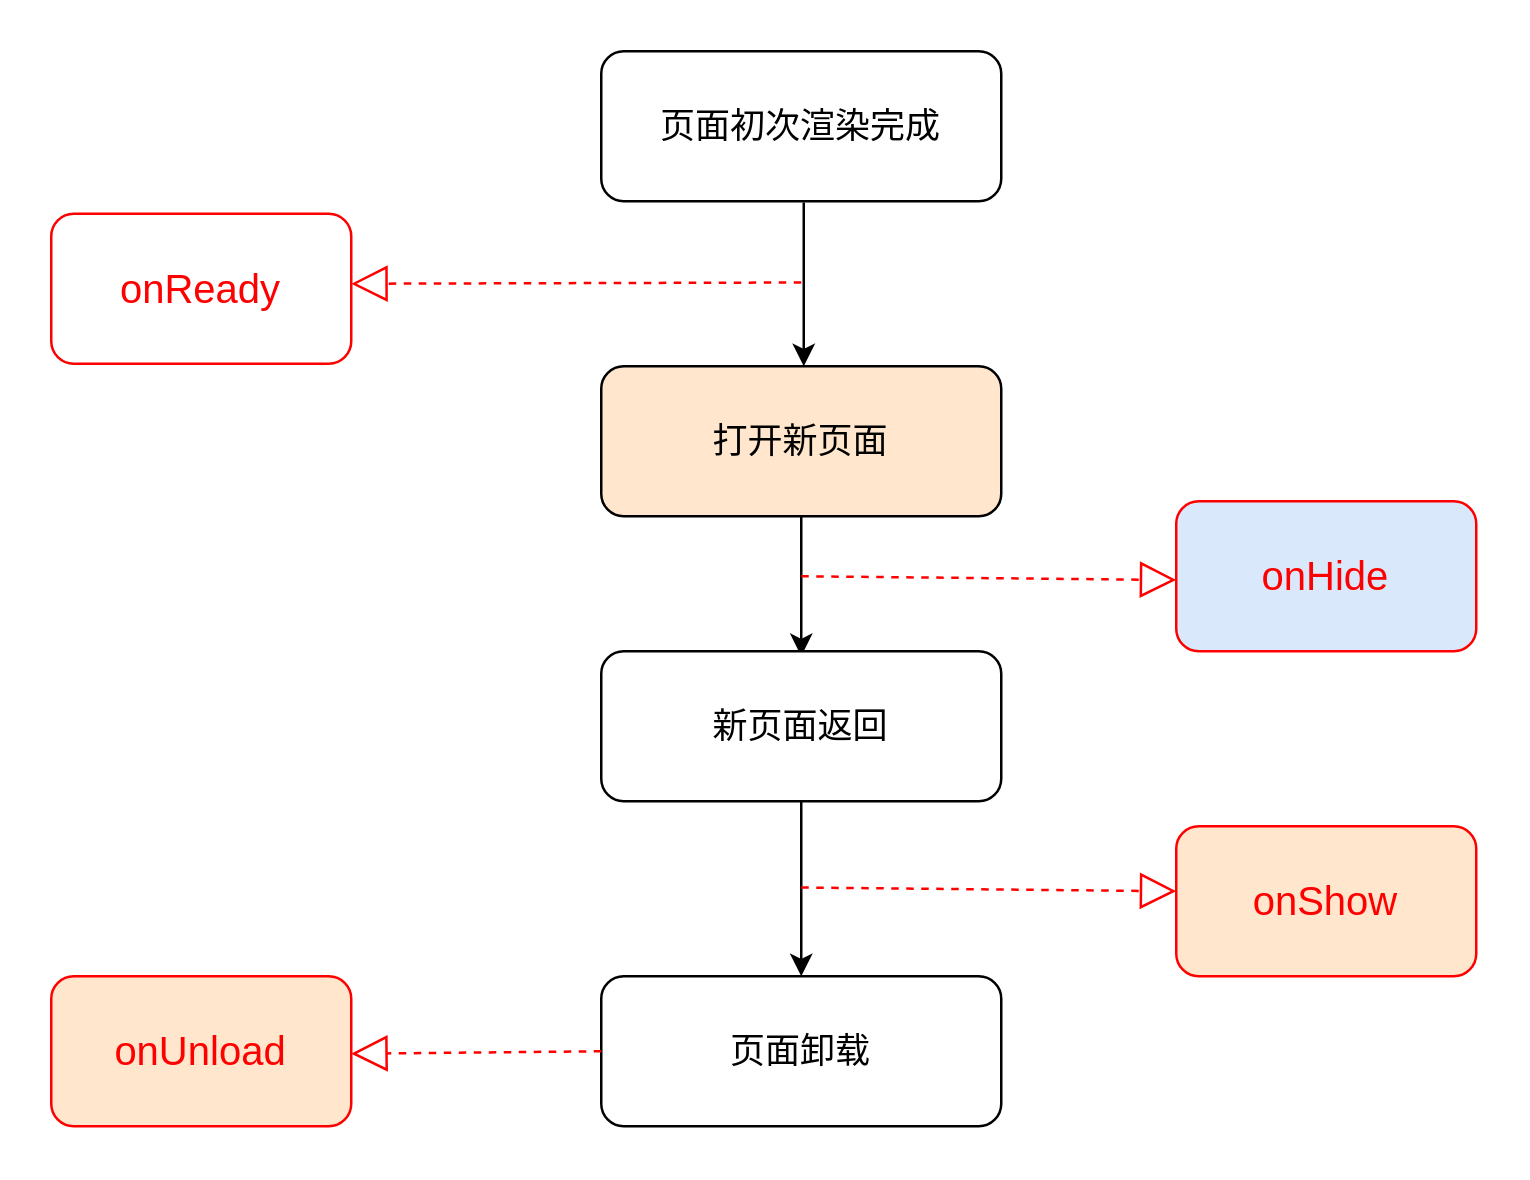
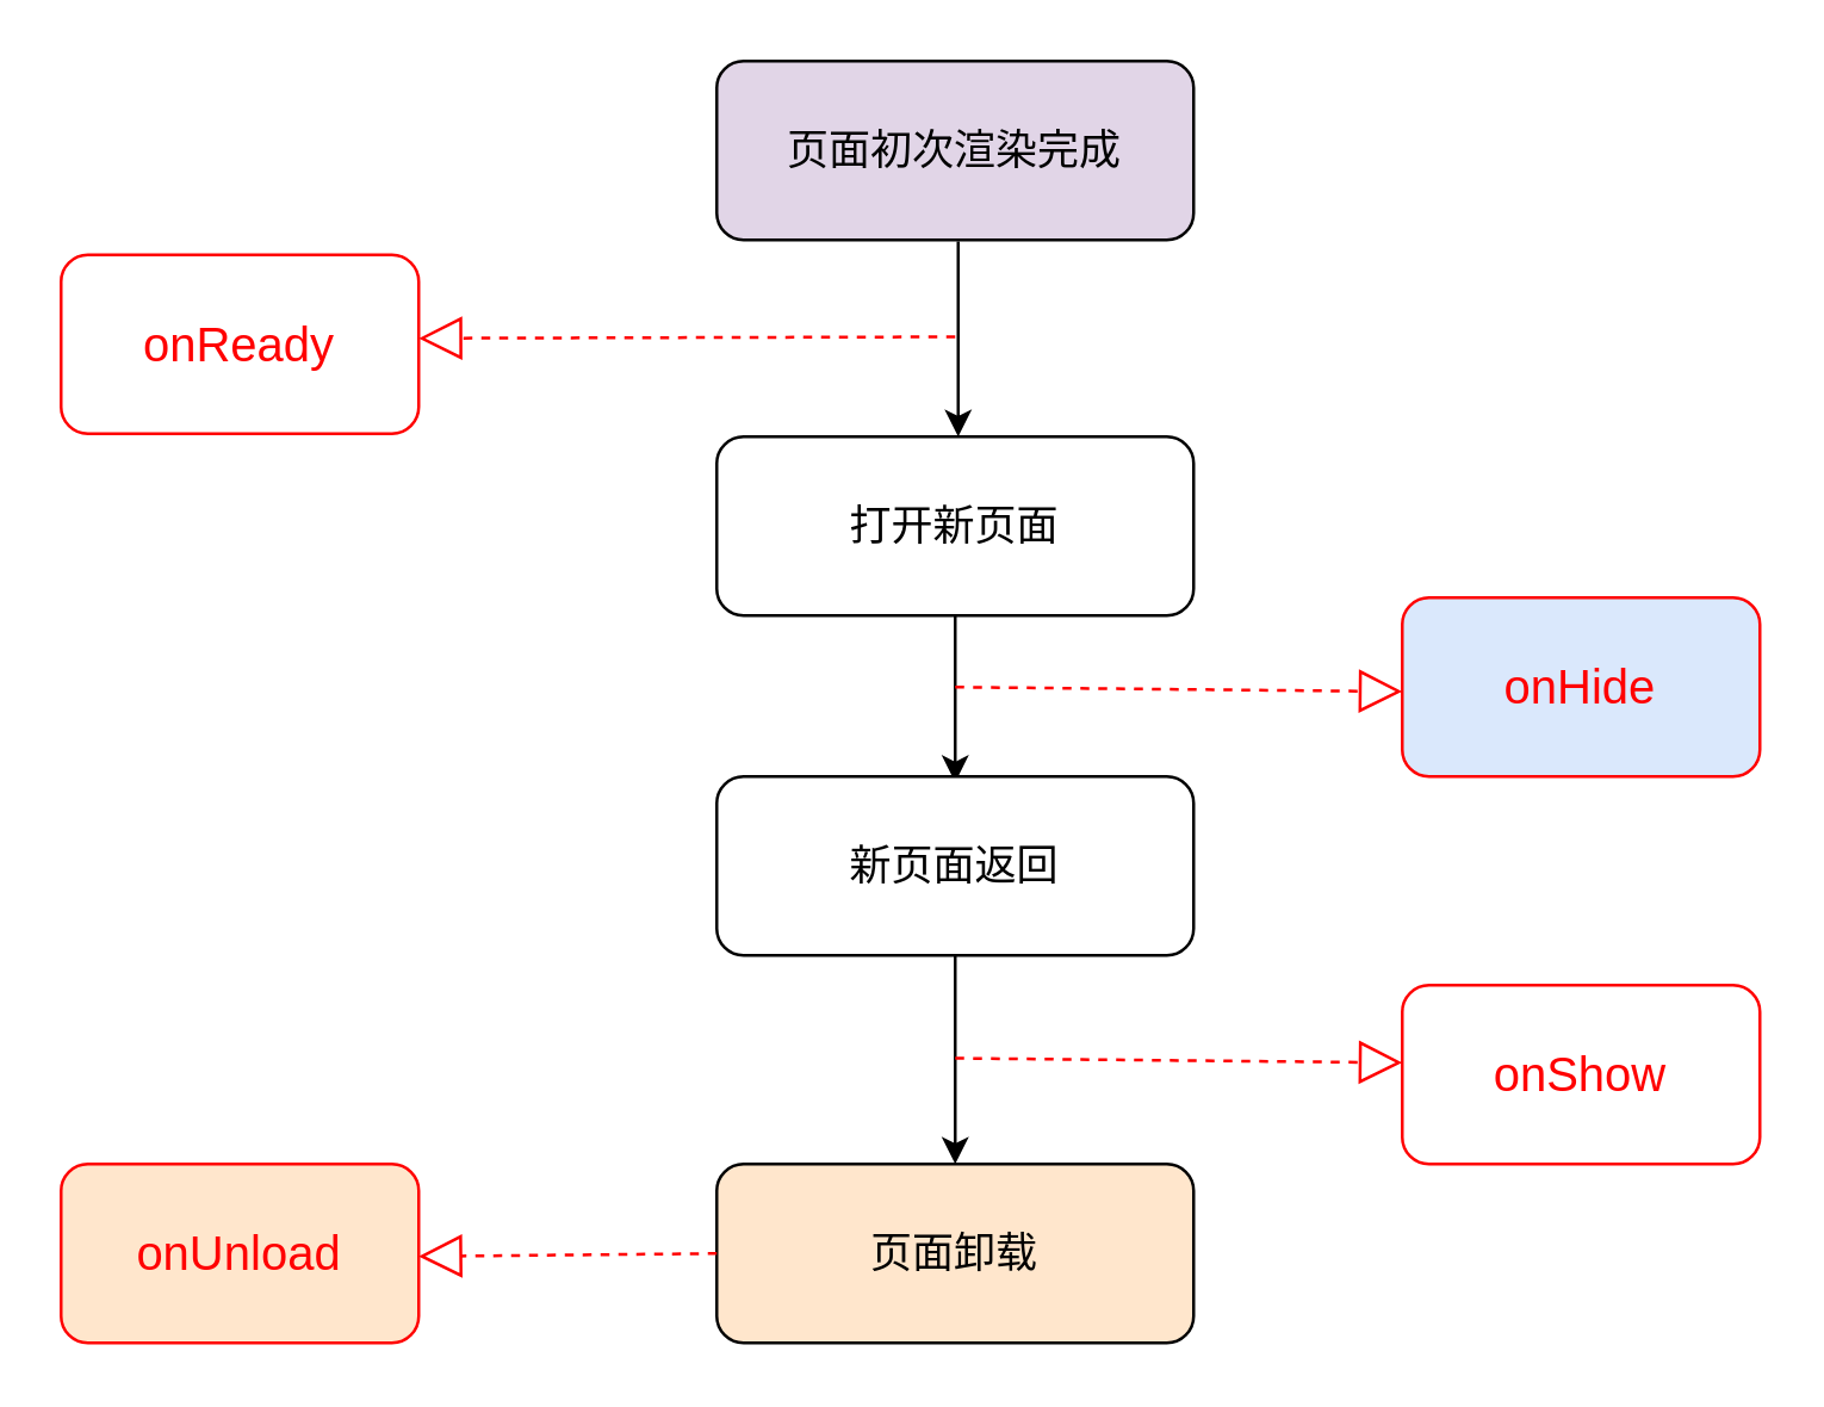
  <mxCell id="0" />
  <mxCell id="1" parent="0" />
- <mxCell id="2" value="&lt;font style=&quot;font-size: 14px&quot;&gt;页面初次渲染完成&lt;/font&gt;" style="rounded=1;whiteSpace=wrap;html=1;" vertex="1" parent="1"><mxGeometry x="240" y="20" width="160" height="60" as="geometry" /></mxCell>
+ <mxCell id="2" value="&lt;font style=&quot;font-size: 14px&quot;&gt;页面初次渲染完成&lt;/font&gt;" style="rounded=1;whiteSpace=wrap;html=1;fillColor=#e1d5e7;" vertex="1" parent="1"><mxGeometry x="240" y="20" width="160" height="60" as="geometry" /></mxCell>
  <mxCell id="3" value="" style="endArrow=classic;html=1;" edge="1" parent="1"><mxGeometry width="50" height="50" relative="1" as="geometry"><mxPoint x="321" y="80.5" as="sourcePoint" /><mxPoint x="321" y="146" as="targetPoint" /></mxGeometry></mxCell>
- <mxCell id="4" value="&lt;font style=&quot;font-size: 14px&quot;&gt;打开新页面&lt;/font&gt;" style="rounded=1;whiteSpace=wrap;html=1;fillColor=#ffe6cc;" vertex="1" parent="1"><mxGeometry x="240" y="146" width="160" height="60" as="geometry" /></mxCell>
+ <mxCell id="4" value="&lt;font style=&quot;font-size: 14px&quot;&gt;打开新页面&lt;/font&gt;" style="rounded=1;whiteSpace=wrap;html=1;" vertex="1" parent="1"><mxGeometry x="240" y="146" width="160" height="60" as="geometry" /></mxCell>
  <mxCell id="5" value="" style="endArrow=block;dashed=1;endFill=0;endSize=12;html=1;fillColor=#f8cecc;strokeColor=#FF0000;" edge="1" parent="1"><mxGeometry width="160" relative="1" as="geometry"><mxPoint x="320" y="112.5" as="sourcePoint" /><mxPoint x="140" y="113" as="targetPoint" /></mxGeometry></mxCell>
  <mxCell id="6" value="&lt;font style=&quot;font-size: 16px&quot; color=&quot;#ff0000&quot;&gt;onReady&lt;/font&gt;" style="rounded=1;whiteSpace=wrap;html=1;strokeColor=#FF0000;" vertex="1" parent="1"><mxGeometry x="20" y="85" width="120" height="60" as="geometry" /></mxCell>
  <mxCell id="7" value="" style="endArrow=classic;html=1;entryX=0.4;entryY=0.033;entryDx=0;entryDy=0;entryPerimeter=0;exitX=0.5;exitY=1;exitDx=0;exitDy=0;" edge="1" parent="1" source="4"><mxGeometry width="50" height="50" relative="1" as="geometry"><mxPoint x="400" y="200" as="sourcePoint" /><mxPoint x="320" y="261.98" as="targetPoint" /></mxGeometry></mxCell>
  <mxCell id="8" value="" style="endArrow=block;dashed=1;endFill=0;endSize=12;html=1;fillColor=#f8cecc;strokeColor=#FF0000;" edge="1" parent="1"><mxGeometry width="160" relative="1" as="geometry"><mxPoint x="320" y="230" as="sourcePoint" /><mxPoint x="470" y="231.5" as="targetPoint" /></mxGeometry></mxCell>
  <mxCell id="9" value="&lt;span style=&quot;color: rgb(255 , 0 , 0) ; font-size: 16px&quot;&gt;onHide&lt;/span&gt;&lt;font style=&quot;font-size: 16px&quot; color=&quot;#ff0000&quot;&gt;&lt;br&gt;&lt;/font&gt;" style="rounded=1;whiteSpace=wrap;html=1;strokeColor=#FF0000;fillColor=#dae8fc;" vertex="1" parent="1"><mxGeometry x="470" y="200" width="120" height="60" as="geometry" /></mxCell>
  <mxCell id="10" value="" style="endArrow=classic;html=1;entryX=0.5;entryY=0;entryDx=0;entryDy=0;exitX=0.5;exitY=1;exitDx=0;exitDy=0;" edge="1" parent="1" source="16"><mxGeometry width="50" height="50" relative="1" as="geometry"><mxPoint x="560" y="280" as="sourcePoint" /><mxPoint x="320" y="390" as="targetPoint" /></mxGeometry></mxCell>
  <mxCell id="11" value="" style="endArrow=block;dashed=1;endFill=0;endSize=12;html=1;fillColor=#f8cecc;strokeColor=#FF0000;" edge="1" parent="1"><mxGeometry width="160" relative="1" as="geometry"><mxPoint x="320" y="354.5" as="sourcePoint" /><mxPoint x="470" y="356" as="targetPoint" /></mxGeometry></mxCell>
- <mxCell id="12" value="&lt;font style=&quot;font-size: 16px&quot; color=&quot;#ff0000&quot;&gt;onShow&lt;br&gt;&lt;/font&gt;" style="rounded=1;whiteSpace=wrap;html=1;strokeColor=#FF0000;fillColor=#ffe6cc;" vertex="1" parent="1"><mxGeometry x="470" y="330" width="120" height="60" as="geometry" /></mxCell>
- <mxCell id="13" value="&lt;span style=&quot;font-size: 14px&quot;&gt;页面卸载&lt;/span&gt;" style="rounded=1;whiteSpace=wrap;html=1;" vertex="1" parent="1"><mxGeometry x="240" y="390" width="160" height="60" as="geometry" /></mxCell>
+ <mxCell id="12" value="&lt;font style=&quot;font-size: 16px&quot; color=&quot;#ff0000&quot;&gt;onShow&lt;br&gt;&lt;/font&gt;" style="rounded=1;whiteSpace=wrap;html=1;strokeColor=#FF0000;" vertex="1" parent="1"><mxGeometry x="470" y="330" width="120" height="60" as="geometry" /></mxCell>
+ <mxCell id="13" value="&lt;span style=&quot;font-size: 14px&quot;&gt;页面卸载&lt;/span&gt;" style="rounded=1;whiteSpace=wrap;html=1;fillColor=#ffe6cc;" vertex="1" parent="1"><mxGeometry x="240" y="390" width="160" height="60" as="geometry" /></mxCell>
  <mxCell id="14" value="" style="endArrow=block;dashed=1;endFill=0;endSize=12;html=1;fillColor=#f8cecc;strokeColor=#FF0000;" edge="1" parent="1"><mxGeometry width="160" relative="1" as="geometry"><mxPoint x="240" y="420" as="sourcePoint" /><mxPoint x="140" y="421" as="targetPoint" /></mxGeometry></mxCell>
  <mxCell id="15" value="&lt;font style=&quot;font-size: 16px&quot; color=&quot;#ff0000&quot;&gt;onUnload&lt;/font&gt;" style="rounded=1;whiteSpace=wrap;html=1;strokeColor=#FF0000;fillColor=#ffe6cc;" vertex="1" parent="1"><mxGeometry x="20" y="390" width="120" height="60" as="geometry" /></mxCell>
  <mxCell id="16" value="&lt;font style=&quot;font-size: 14px&quot;&gt;新页面返回&lt;/font&gt;" style="rounded=1;whiteSpace=wrap;html=1;" vertex="1" parent="1"><mxGeometry x="240" y="260" width="160" height="60" as="geometry" /></mxCell>
